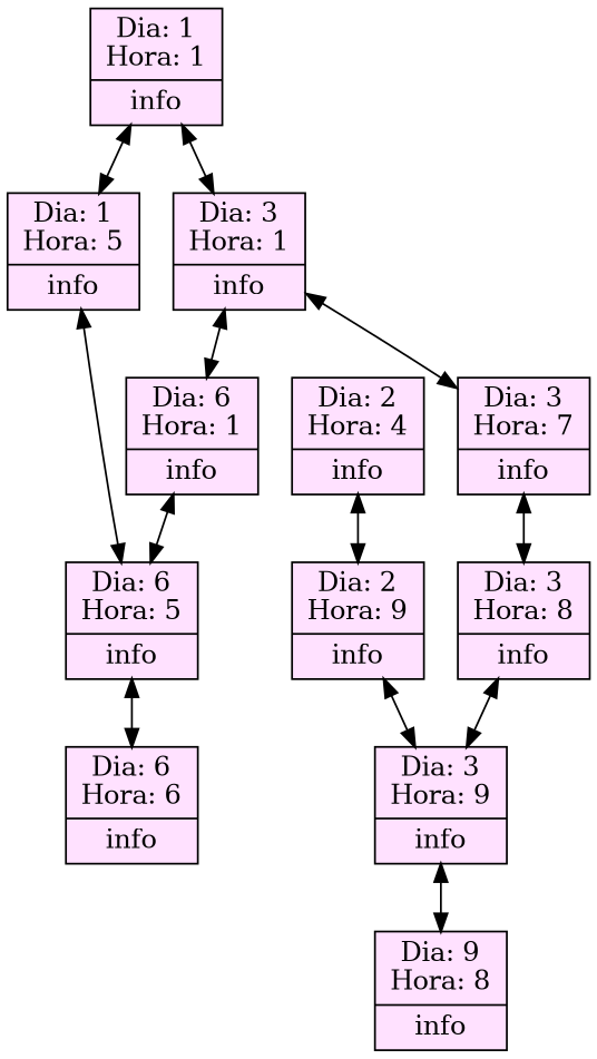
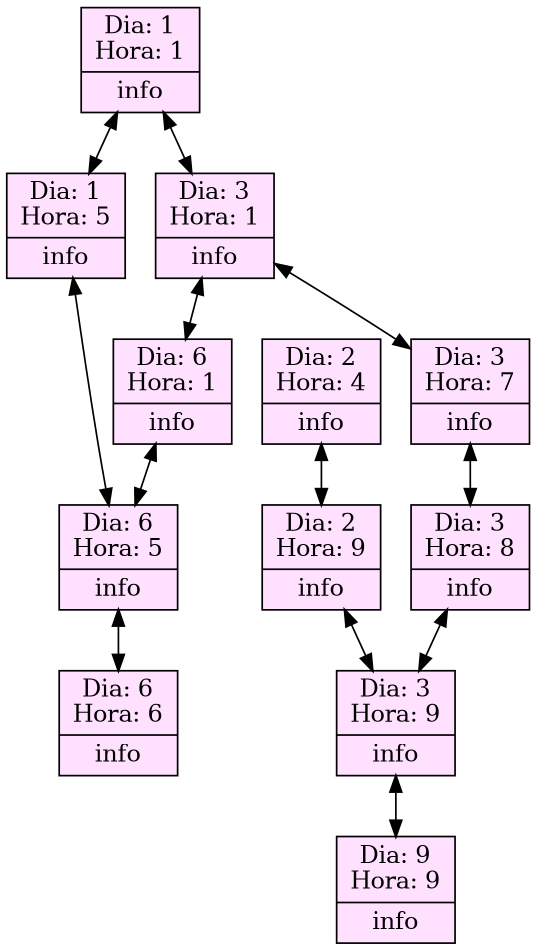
  digraph {
    pencolor=transparent
    node [fillcolor=thistle1 shape=record style=filled]
    edge [dir=both]
    n1 [label="{<data>Dia: 1\nHora: 1| info }"]
    n2 [label="{<data>Dia: 3\nHora: 1| info }"]
    n3 [label="{<data>Dia: 1\nHora: 5| info }"]
    n4 [label="{<data>Dia: 6\nHora: 1| info }"]
    n5 [label="{<data>Dia: 3\nHora: 7| info }"]
    n6 [label="{<data>Dia: 6\nHora: 5| info }"]
    n7 [label="{<data>Dia: 2\nHora: 4| info }"]
    n8 [label="{<data>Dia: 2\nHora: 9| info }"]
    n9 [label="{<data>Dia: 6\nHora: 6| info }"]
    n10 [label="{<data>Dia: 3\nHora: 8| info }"]
    n11 [label="{<data>Dia: 3\nHora: 9| info }"]
-   n12 [label="{<data>Dia: 9\nHora: 8| info }"]
+   n12 [label="{<data>Dia: 9\nHora: 9| info }"]
    n1 -> n2
    n1 -> n3
    n2 -> n4
    n2 -> n5
    n3 -> n6
    n4 -> n6
    n5 -> n10
    n6 -> n9
    n7 -> n8
    n8 -> n11
    n10 -> n11
    n11 -> n12
  }
